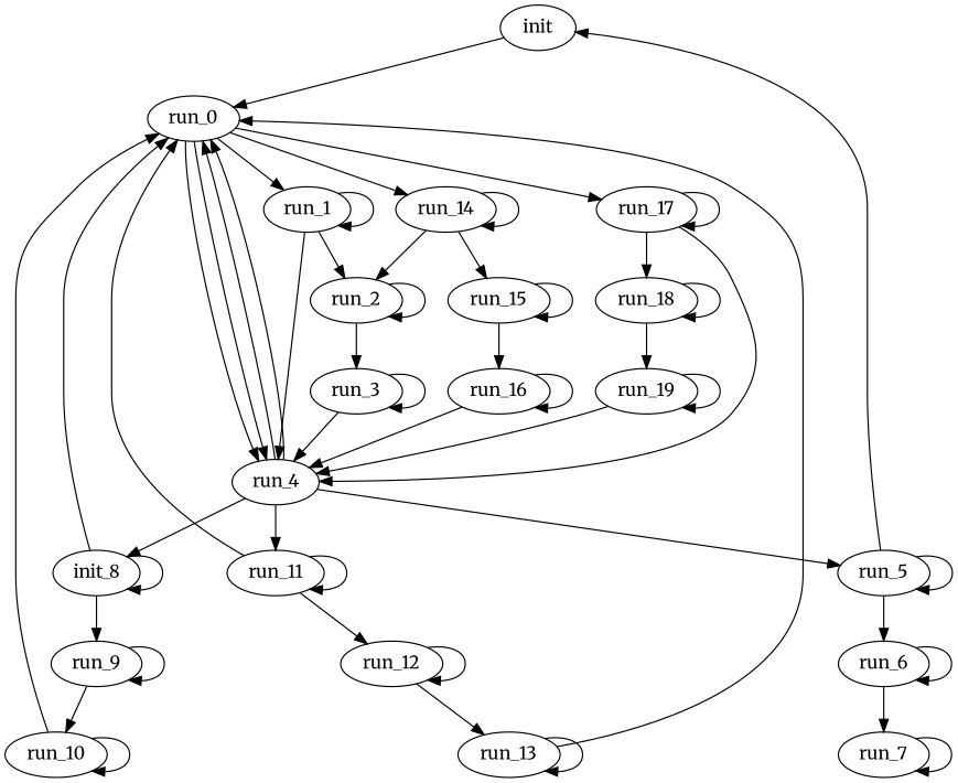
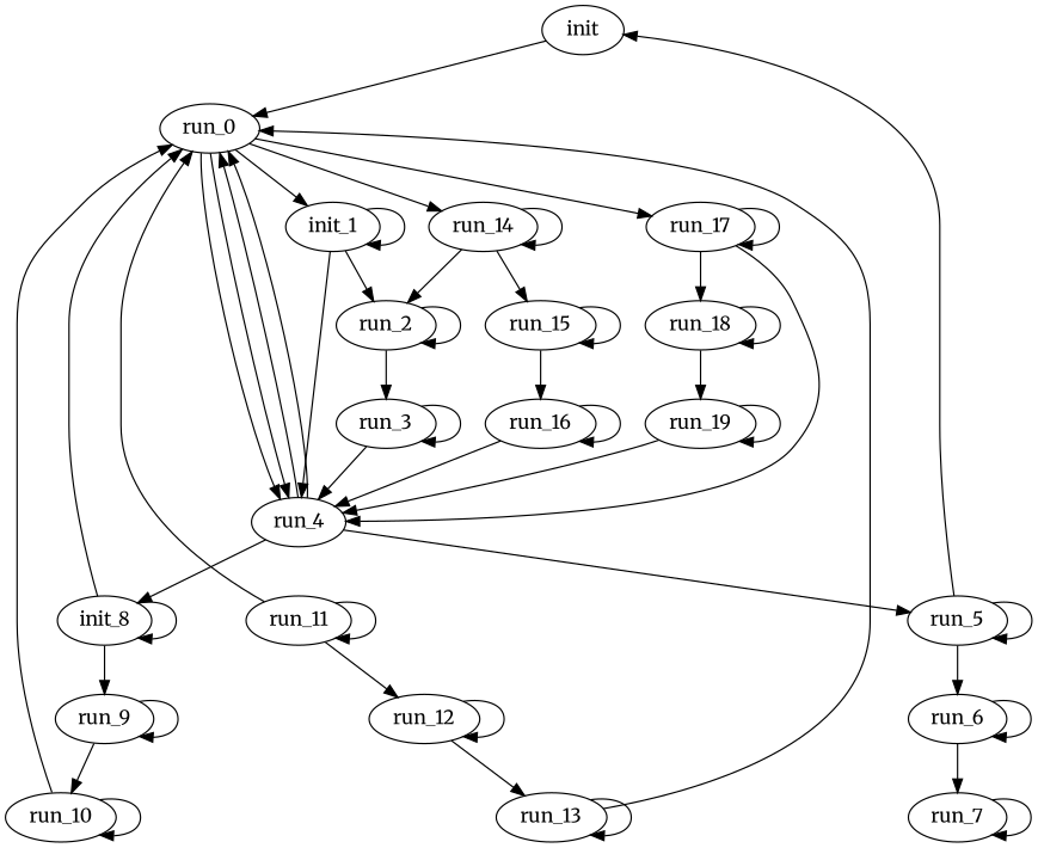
  digraph {
    fontname=Merriweather
    rankdir=TD
    node [fontname=Merriweather]
    edge [fontname=Merriweather]
    n1 [label=" init "]
    n2 [label=run_0]
-   n3 [label=run_1]
+   n3 [label=init_1]
    n4 [label=run_4]
    n5 [label=run_14]
    n6 [label=run_17]
    n7 [label=run_2]
    n8 [label=run_5]
    n9 [label=init_8]
    n10 [label=run_11]
    n11 [label=run_15]
    n12 [label=run_18]
    n13 [label=run_3]
    n14 [label=run_6]
    n15 [label=run_9]
    n16 [label=run_12]
    n17 [label=run_16]
    n18 [label=run_19]
    n19 [label=run_7]
    n20 [label=run_10]
    n21 [label=run_13]
    n1 -> n2
    n2 -> n3
    n2 -> n4
    n2 -> n4
    n2 -> n5
    n2 -> n6
    n3 -> n3
    n3 -> n4
    n3 -> n7
    n4 -> n2
    n4 -> n2
    n4 -> n8
    n4 -> n9
-   n4 -> n10
    n5 -> n5
    n5 -> n7
    n5 -> n11
    n6 -> n4
    n6 -> n6
    n6 -> n12
    n7 -> n7
    n7 -> n13
    n8 -> n1
    n8 -> n8
    n8 -> n14
    n9 -> n2
    n9 -> n9
    n9 -> n15
    n10 -> n2
    n10 -> n10
    n10 -> n16
    n11 -> n11
    n11 -> n17
    n12 -> n12
    n12 -> n18
    n13 -> n4
    n13 -> n13
    n14 -> n14
    n14 -> n19
    n15 -> n15
    n15 -> n20
    n16 -> n16
    n16 -> n21
    n17 -> n4
    n17 -> n17
    n18 -> n4
    n18 -> n18
    n19 -> n19
    n20 -> n2
    n20 -> n20
    n21 -> n2
    n21 -> n21
  }
